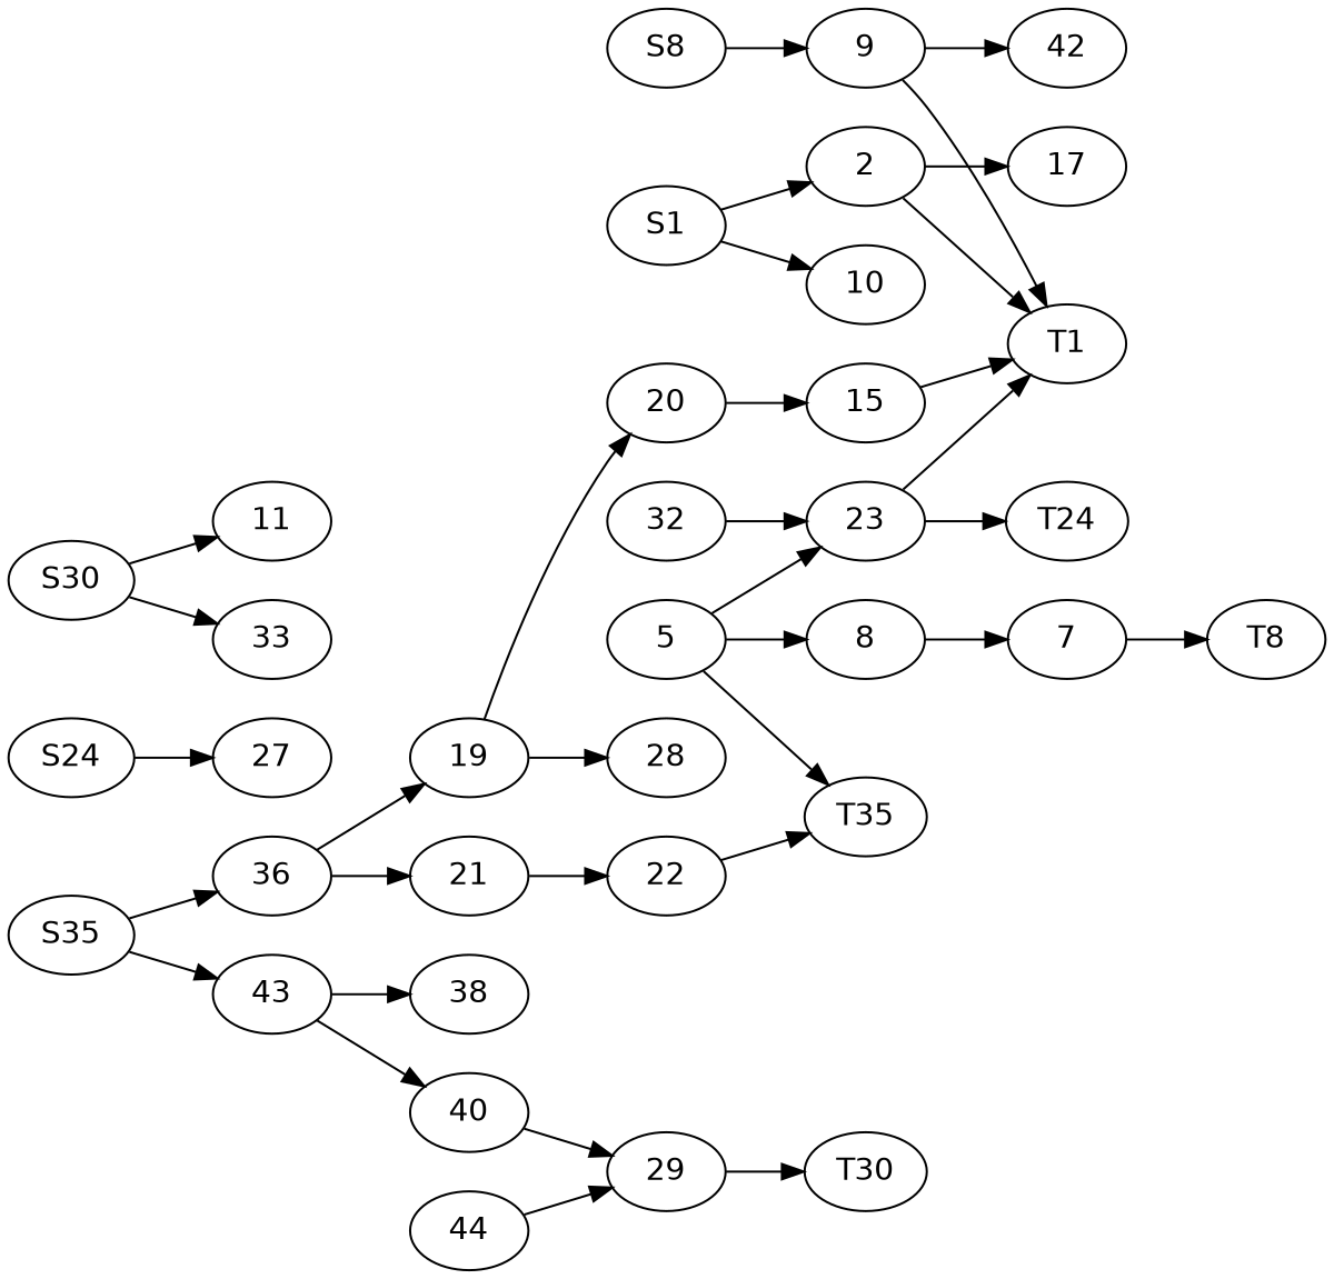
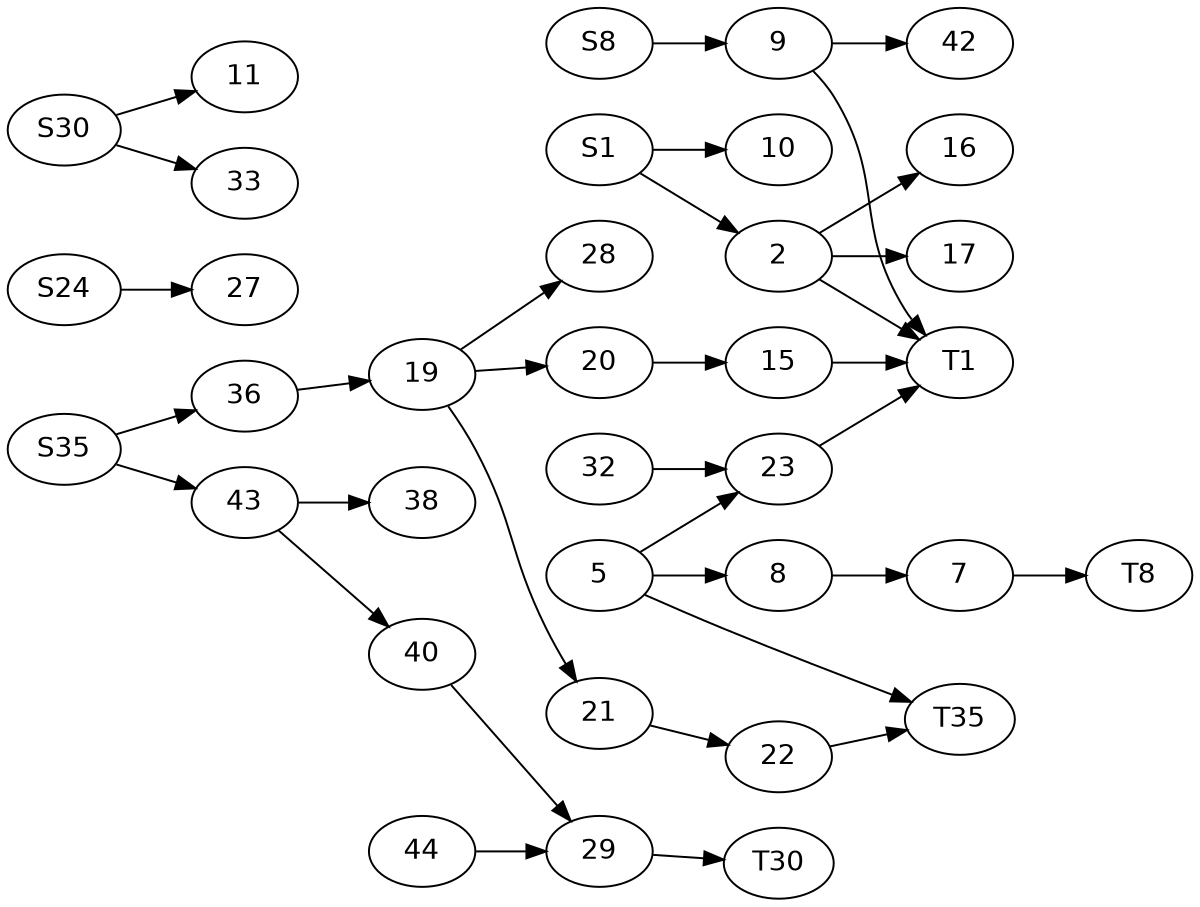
  digraph {
    fontname="DejaVu Sans"
    rankdir=LR
    node [fontname="DejaVu Sans"]
    edge [fontname="DejaVu Sans"]
    S8
    9
    42
    T1
    S24
    27
    S1
    10
    2
+   16
    17
    S35
    36
    43
    19
    38
    40
    21
    20
    28
    29
    n22 [label=11]
    S30
    33
    22
    15
    32
    23
-   T24
    n30 [label=44]
    T30
    T35
    5
    n34 [label=8]
    7
    T8
    S8 -> 9
    9 -> 42
    9 -> T1
    S24 -> 27
    S1 -> 10
    S1 -> 2
    2 -> T1
+   2 -> 16
    2 -> 17
    S35 -> 36
    S35 -> 43
    36 -> 19
    43 -> 38
    43 -> 40
-   36 -> 21
+   19 -> 21
    19 -> 20
    19 -> 28
    40 -> 29
    21 -> 22
    20 -> 15
    29 -> T30
    S30 -> n22
    S30 -> 33
    22 -> T35
    15 -> T1
    32 -> 23
    23 -> T1
-   23 -> T24
    n30 -> 29
    5 -> 23
    5 -> T35
    5 -> n34
    n34 -> 7
    7 -> T8
  }
